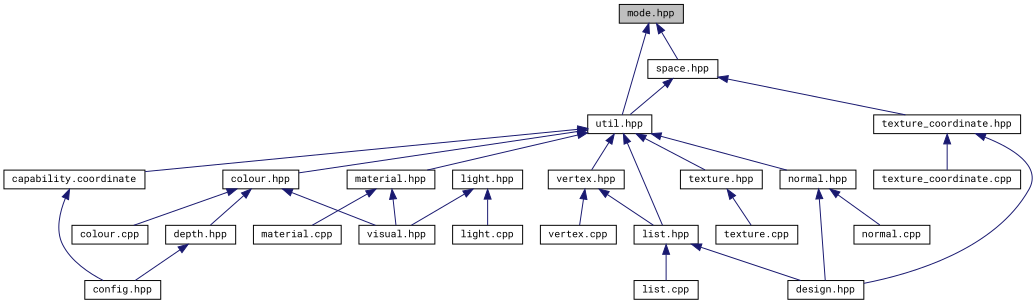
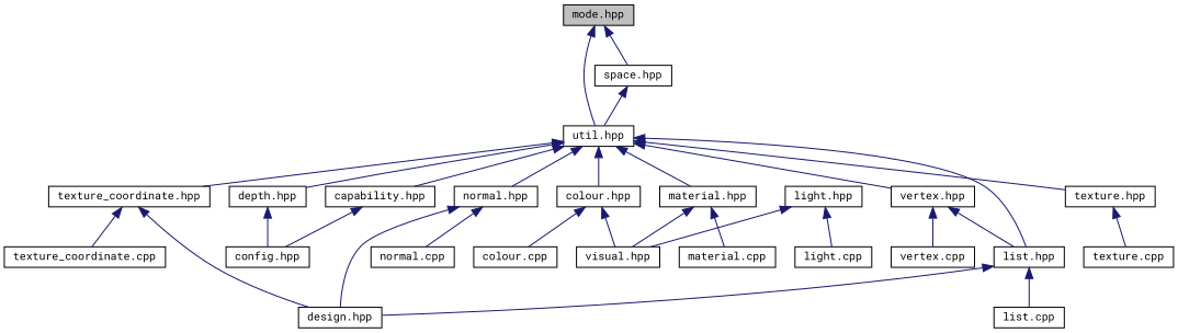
  digraph {
    fontname="Roboto Mono"
    node [color=black fillcolor=white fontname="Roboto Mono" fontsize=10 shape=record style=filled]
    edge [color=midnightblue dir=back fontname="Roboto Mono" fontsize=10 labelfontname=Helvetica labelfontsize=10 style=solid]
    n1 [fillcolor=grey75 fontcolor=black height=0.2 label="mode.hpp" width=0.4]
    n2 [height=0.2 label="space.hpp" width=0.4]
    n3 [height=0.2 label="util.hpp" width=0.4]
-   n4 [height=0.2 label="capability.coordinate" width=0.4]
+   n4 [height=0.2 label="capability.hpp" width=0.4]
    n5 [height=0.2 label="depth.hpp" width=0.4]
    n6 [height=0.2 label="list.hpp" width=0.4]
    n7 [height=0.2 label="normal.hpp" width=0.4]
    n8 [height=0.2 label="texture_coordinate.hpp" width=0.4]
    n9 [height=0.2 label="vertex.hpp" width=0.4]
    n10 [height=0.2 label="colour.hpp" width=0.4]
    n11 [height=0.2 label="material.hpp" width=0.4]
    n12 [height=0.2 label="texture.hpp" width=0.4]
    n13 [height=0.2 label="config.hpp" width=0.4]
    n14 [height=0.2 label="list.cpp" width=0.4]
    n15 [height=0.2 label="design.hpp" width=0.4]
    n16 [height=0.2 label="normal.cpp" width=0.4]
    n17 [height=0.2 label="texture_coordinate.cpp" width=0.4]
    n18 [height=0.2 label="vertex.cpp" width=0.4]
    n19 [height=0.2 label="colour.cpp" width=0.4]
    n20 [height=0.2 label="visual.hpp" width=0.4]
    n21 [height=0.2 label="light.hpp" width=0.4]
    n22 [height=0.2 label="light.cpp" width=0.4]
    n23 [height=0.2 label="material.cpp" width=0.4]
    n24 [height=0.2 label="texture.cpp" width=0.4]
    n1 -> n2
    n1 -> n3
    n2 -> n3
    n3 -> n4
-   n10 -> n5
+   n3 -> n5
    n3 -> n6
    n3 -> n7
-   n2 -> n8
+   n3 -> n8
    n3 -> n9
    n3 -> n10
    n3 -> n11
    n3 -> n12
    n4 -> n13
    n5 -> n13
    n6 -> n14
    n6 -> n15
    n7 -> n15
    n7 -> n16
    n8 -> n15
    n8 -> n17
    n9 -> n6
    n9 -> n18
    n10 -> n19
    n10 -> n20
    n11 -> n20
    n11 -> n23
    n12 -> n24
    n21 -> n20
    n21 -> n22
  }
